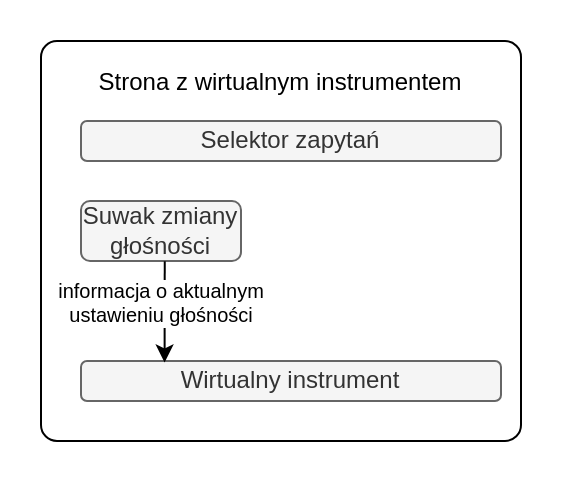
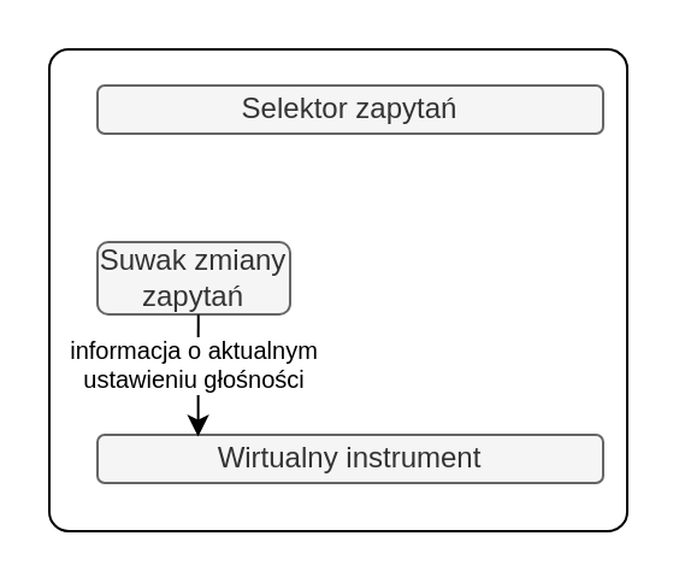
  <mxCell id="0" />
  <mxCell id="1" parent="0" />
  <mxCell id="2" value="&lt;font style=&quot;font-size: 12px&quot;&gt;Strona z wirtualnym instrumentem&lt;/font&gt;" style="rounded=1;whiteSpace=wrap;html=1;fontFamily=Helvetica;fontSize=10;strokeWidth=1;arcSize=4;container=1;movableLabel=1;collapsible=0;" parent="1" vertex="1"><mxGeometry x="20" y="20" width="240" height="200" as="geometry"><mxPoint y="-79" as="offset" /></mxGeometry></mxCell>
- <mxCell id="3" value="Selektor zapytań" style="rounded=1;whiteSpace=wrap;html=1;fontColor=#333333;fillColor=#f5f5f5;strokeColor=#666666;" vertex="1" parent="2"><mxGeometry x="20" y="40" width="210" height="20" as="geometry" /></mxCell>
- <mxCell id="4" value="Suwak zmiany głośności" style="rounded=1;whiteSpace=wrap;html=1;fontColor=#333333;fillColor=#f5f5f5;strokeColor=#666666;" vertex="1" parent="2"><mxGeometry x="20" y="80" width="80" height="30" as="geometry" /></mxCell>
+ <mxCell id="3" value="Selektor zapytań" style="rounded=1;whiteSpace=wrap;html=1;fontColor=#333333;fillColor=#f5f5f5;strokeColor=#666666;" vertex="1" parent="2"><mxGeometry x="20" y="15" width="210" height="20" as="geometry" /></mxCell>
+ <mxCell id="4" value="Suwak zmiany zapytań" style="rounded=1;whiteSpace=wrap;html=1;fontColor=#333333;fillColor=#f5f5f5;strokeColor=#666666;" vertex="1" parent="2"><mxGeometry x="20" y="80" width="80" height="30" as="geometry" /></mxCell>
  <mxCell id="5" value="Wirtualny instrument" style="rounded=1;whiteSpace=wrap;html=1;fontColor=#333333;fillColor=#f5f5f5;strokeColor=#666666;" vertex="1" parent="2"><mxGeometry x="20" y="160" width="210" height="20" as="geometry" /></mxCell>
  <mxCell id="6" value="" style="endArrow=classic;html=1;rounded=0;fontSize=10;fontColor=#000000;exitX=0.399;exitY=0.005;exitDx=0;exitDy=0;entryX=0.199;entryY=0.036;entryDx=0;entryDy=0;exitPerimeter=0;entryPerimeter=0;" edge="1" parent="1" target="5"><mxGeometry relative="1" as="geometry"><mxPoint x="81.87" y="130.15" as="sourcePoint" /><mxPoint x="207.5" y="180" as="targetPoint" /></mxGeometry></mxCell>
  <mxCell id="7" value="informacja o aktualnym&lt;br&gt;ustawieniu głośności" style="edgeLabel;resizable=0;html=1;align=center;verticalAlign=middle;fontSize=10;fontColor=#000000;" connectable="0" vertex="1" parent="6"><mxGeometry relative="1" as="geometry"><mxPoint x="-2" y="-5" as="offset" /></mxGeometry></mxCell>
